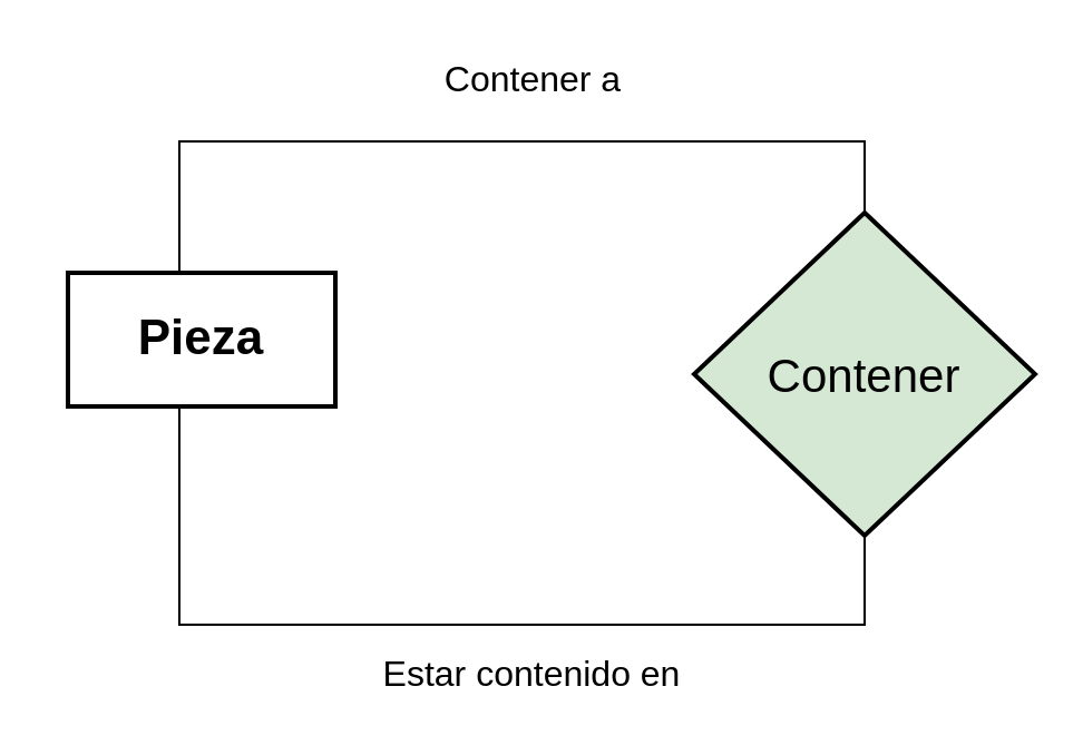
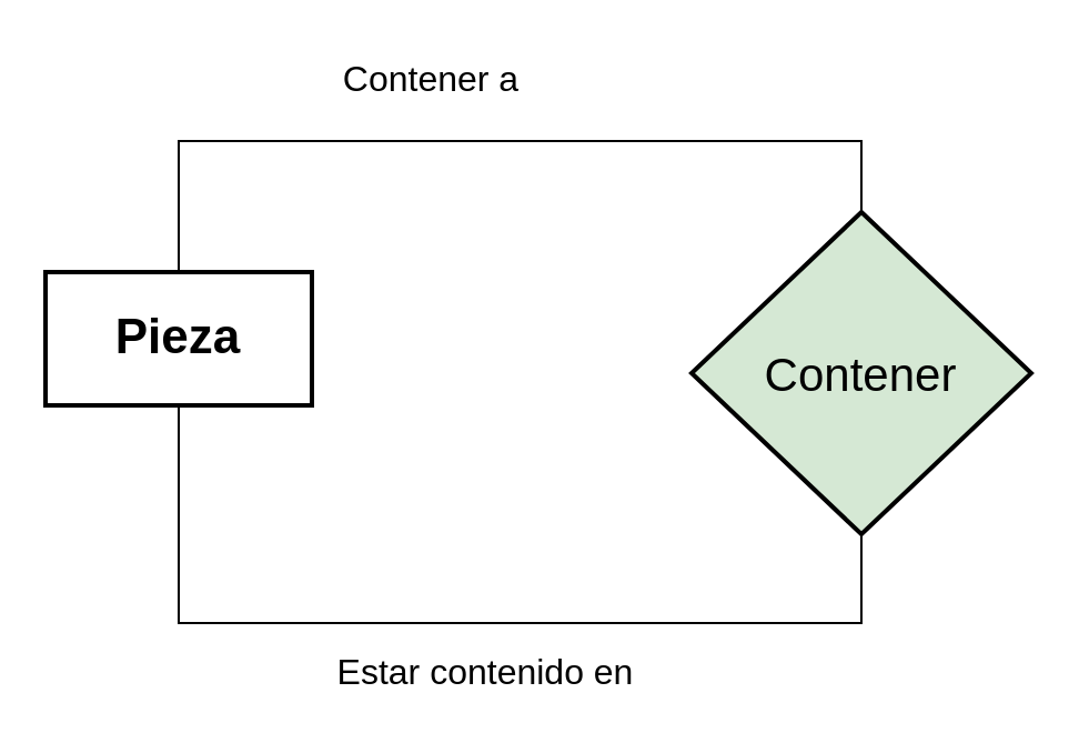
  <mxCell id="0" />
  <mxCell id="1" parent="0" />
- <mxCell id="2" value="Pieza" style="whiteSpace=wrap;html=1;fontSize=22;fontStyle=1;strokeWidth=2;" vertex="1" parent="1"><mxGeometry x="30" y="122" width="120" height="60" as="geometry" /></mxCell>
+ <mxCell id="2" value="Pieza" style="whiteSpace=wrap;html=1;fontSize=22;fontStyle=1;strokeWidth=2;" vertex="1" parent="1"><mxGeometry x="20" y="122" width="120" height="60" as="geometry" /></mxCell>
  <mxCell id="3" style="edgeStyle=orthogonalEdgeStyle;rounded=0;orthogonalLoop=1;jettySize=auto;html=1;entryX=0.5;entryY=1;entryDx=0;entryDy=0;fontSize=12;startSize=8;endSize=8;endArrow=none;endFill=0;" edge="1" parent="1" source="4" target="2"><mxGeometry relative="1" as="geometry"><Array as="points"><mxPoint x="388" y="280" /><mxPoint x="80" y="280" /></Array></mxGeometry></mxCell>
  <mxCell id="4" value="Contener" style="rhombus;whiteSpace=wrap;html=1;fontSize=21;fontFamily=Helvetica;strokeWidth=2;fillColor=#d5e8d4;" vertex="1" parent="1"><mxGeometry x="311" y="95" width="153" height="145" as="geometry" /></mxCell>
  <mxCell id="5" value="" style="edgeStyle=orthogonalEdgeStyle;orthogonalLoop=1;jettySize=auto;html=1;rounded=0;fontSize=12;entryX=0.5;entryY=0;entryDx=0;entryDy=0;exitX=0.5;exitY=0;exitDx=0;exitDy=0;startArrow=none;startFill=0;endArrow=none;endFill=0;" edge="1" parent="1" source="2" target="4"><mxGeometry width="140" relative="1" as="geometry"><mxPoint x="82" y="132" as="sourcePoint" /><mxPoint x="381" y="92" as="targetPoint" /><Array as="points"><mxPoint x="80" y="63" /><mxPoint x="388" y="63" /></Array></mxGeometry></mxCell>
- <mxCell id="6" value="Estar contenido en" style="text;strokeColor=none;fillColor=none;html=1;align=center;verticalAlign=middle;whiteSpace=wrap;rounded=0;fontSize=16;" vertex="1" parent="1"><mxGeometry x="147" y="287" width="183" height="30" as="geometry" /></mxCell>
- <mxCell id="7" value="Contener a" style="text;strokeColor=none;fillColor=none;html=1;align=center;verticalAlign=middle;whiteSpace=wrap;rounded=0;fontSize=16;" vertex="1" parent="1"><mxGeometry x="180.5" y="20" width="116" height="30" as="geometry" /></mxCell>
+ <mxCell id="6" value="Estar contenido en" style="text;strokeColor=none;fillColor=none;html=1;align=center;verticalAlign=middle;whiteSpace=wrap;rounded=0;fontSize=16;" vertex="1" parent="1"><mxGeometry x="127" y="287" width="183" height="30" as="geometry" /></mxCell>
+ <mxCell id="7" value="Contener a" style="text;strokeColor=none;fillColor=none;html=1;align=center;verticalAlign=middle;whiteSpace=wrap;rounded=0;fontSize=16;" vertex="1" parent="1"><mxGeometry x="135.5" y="20" width="116" height="30" as="geometry" /></mxCell>
